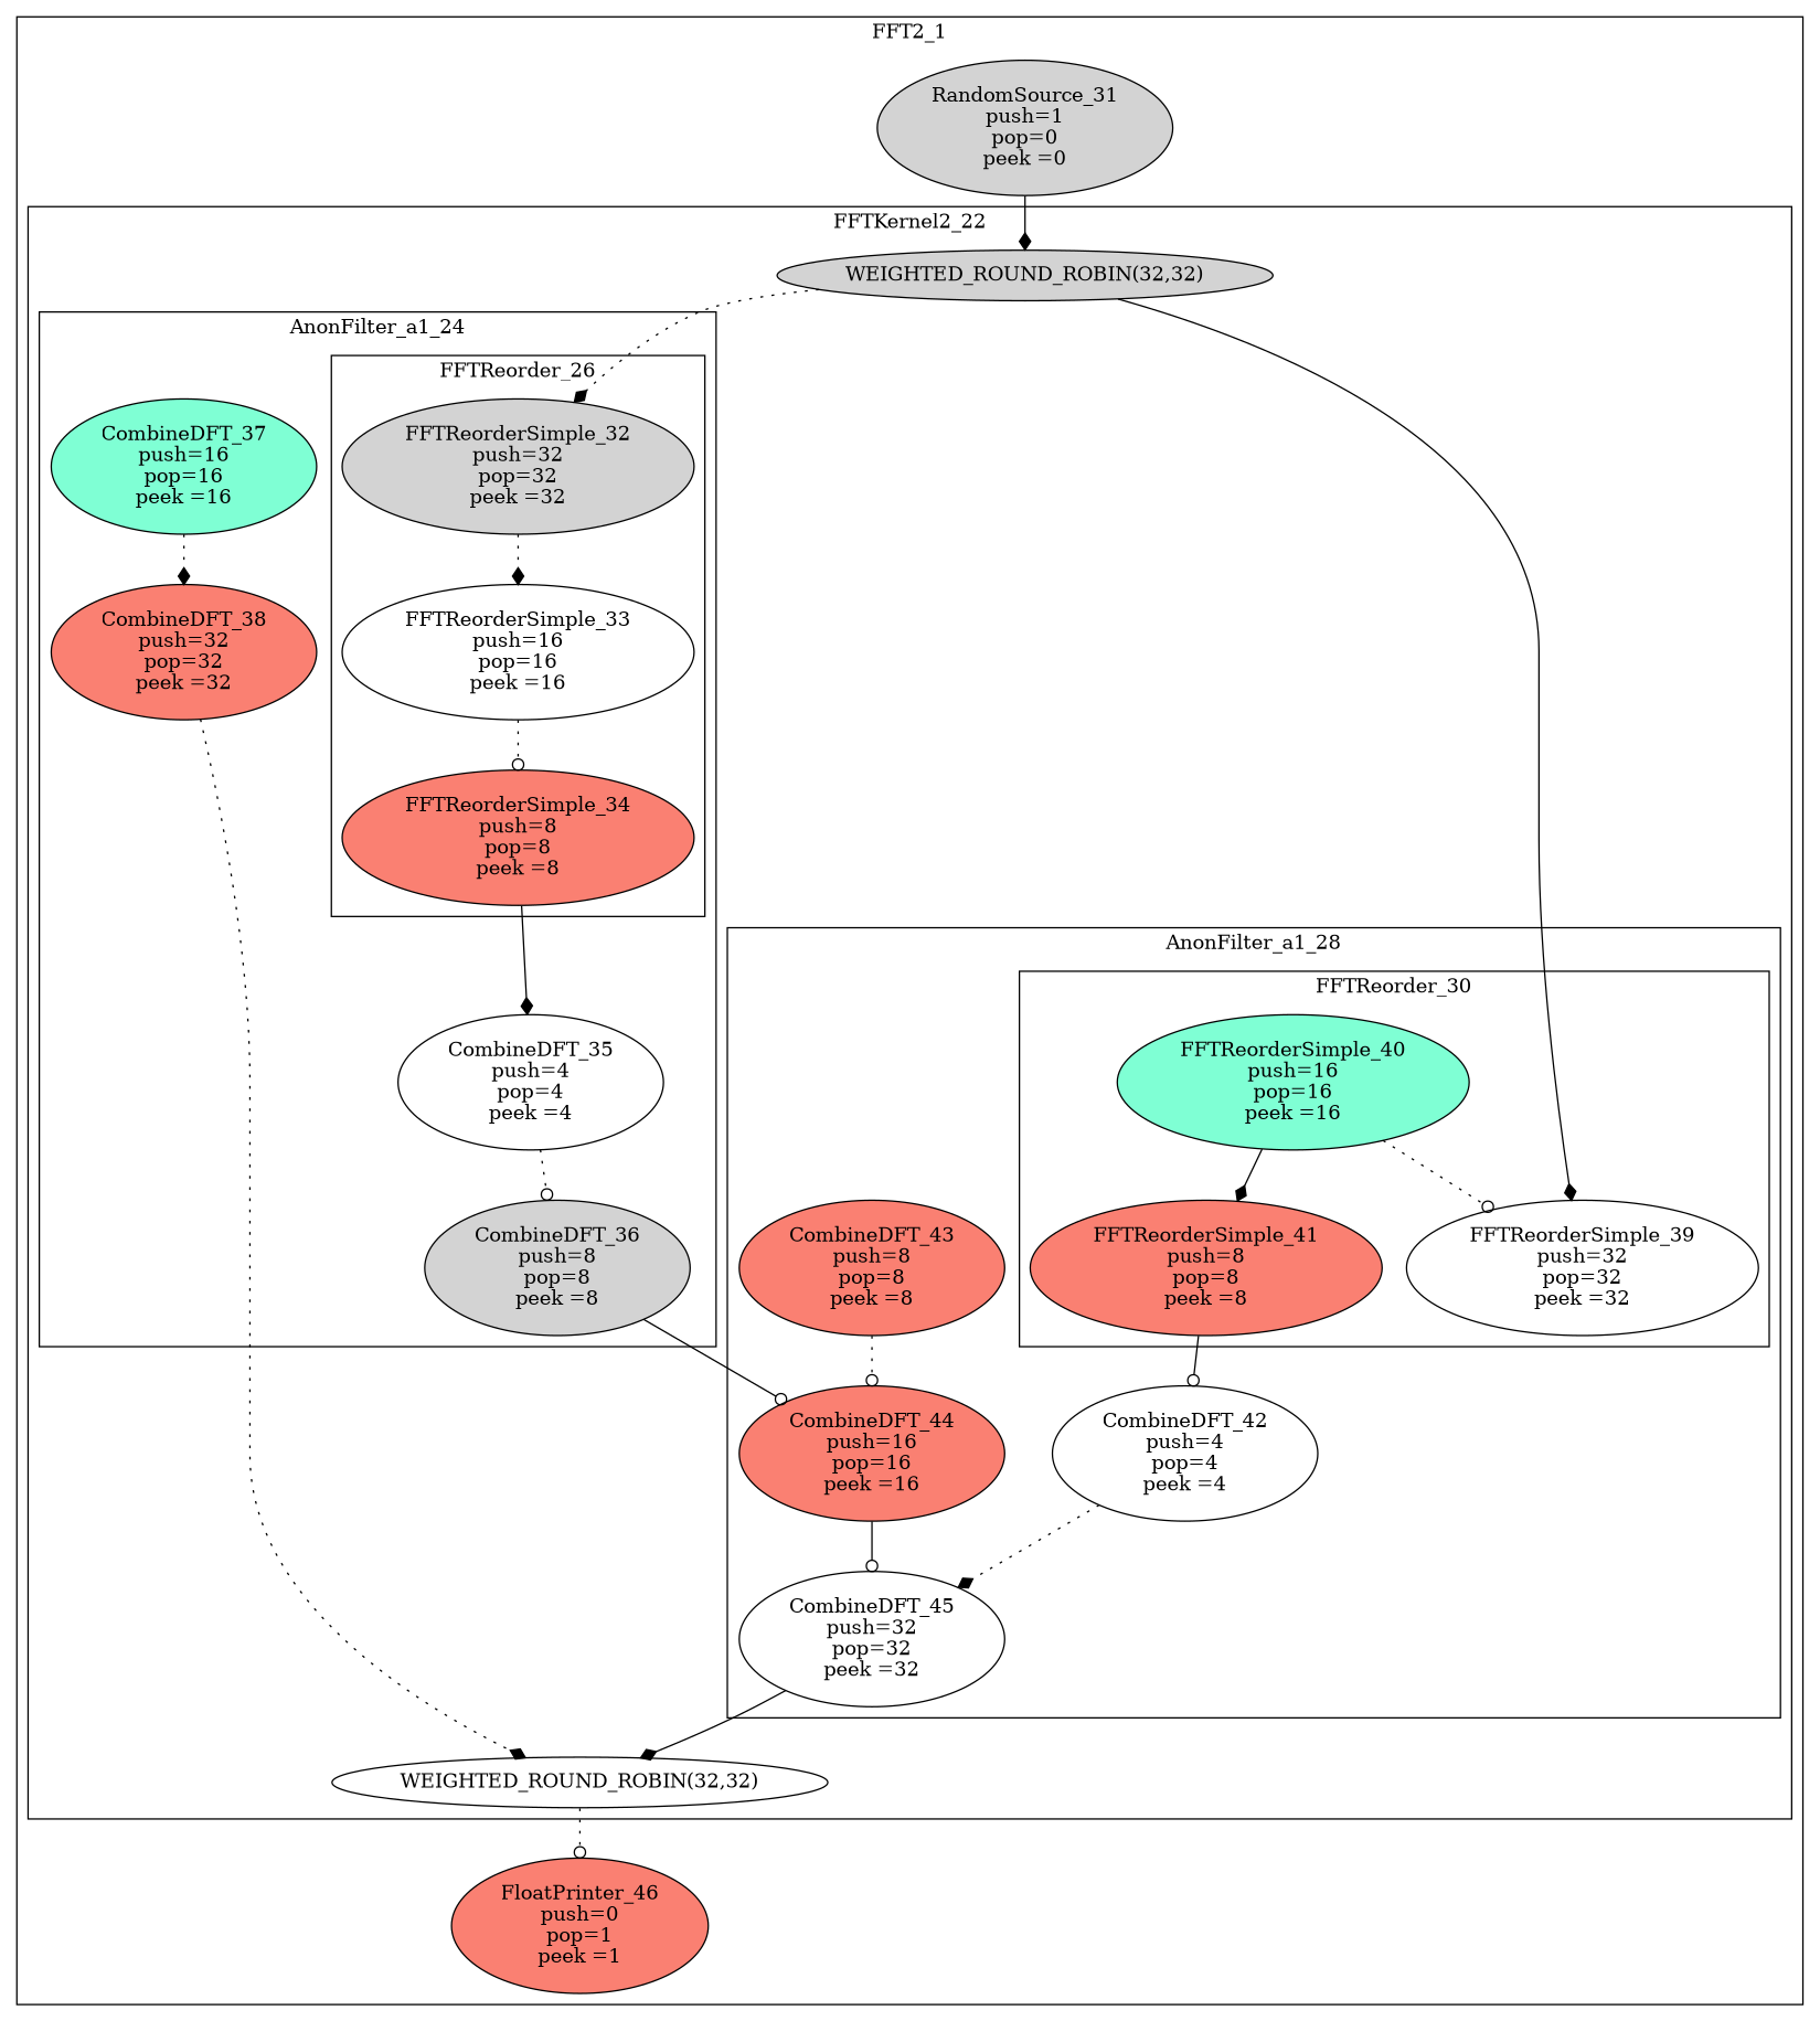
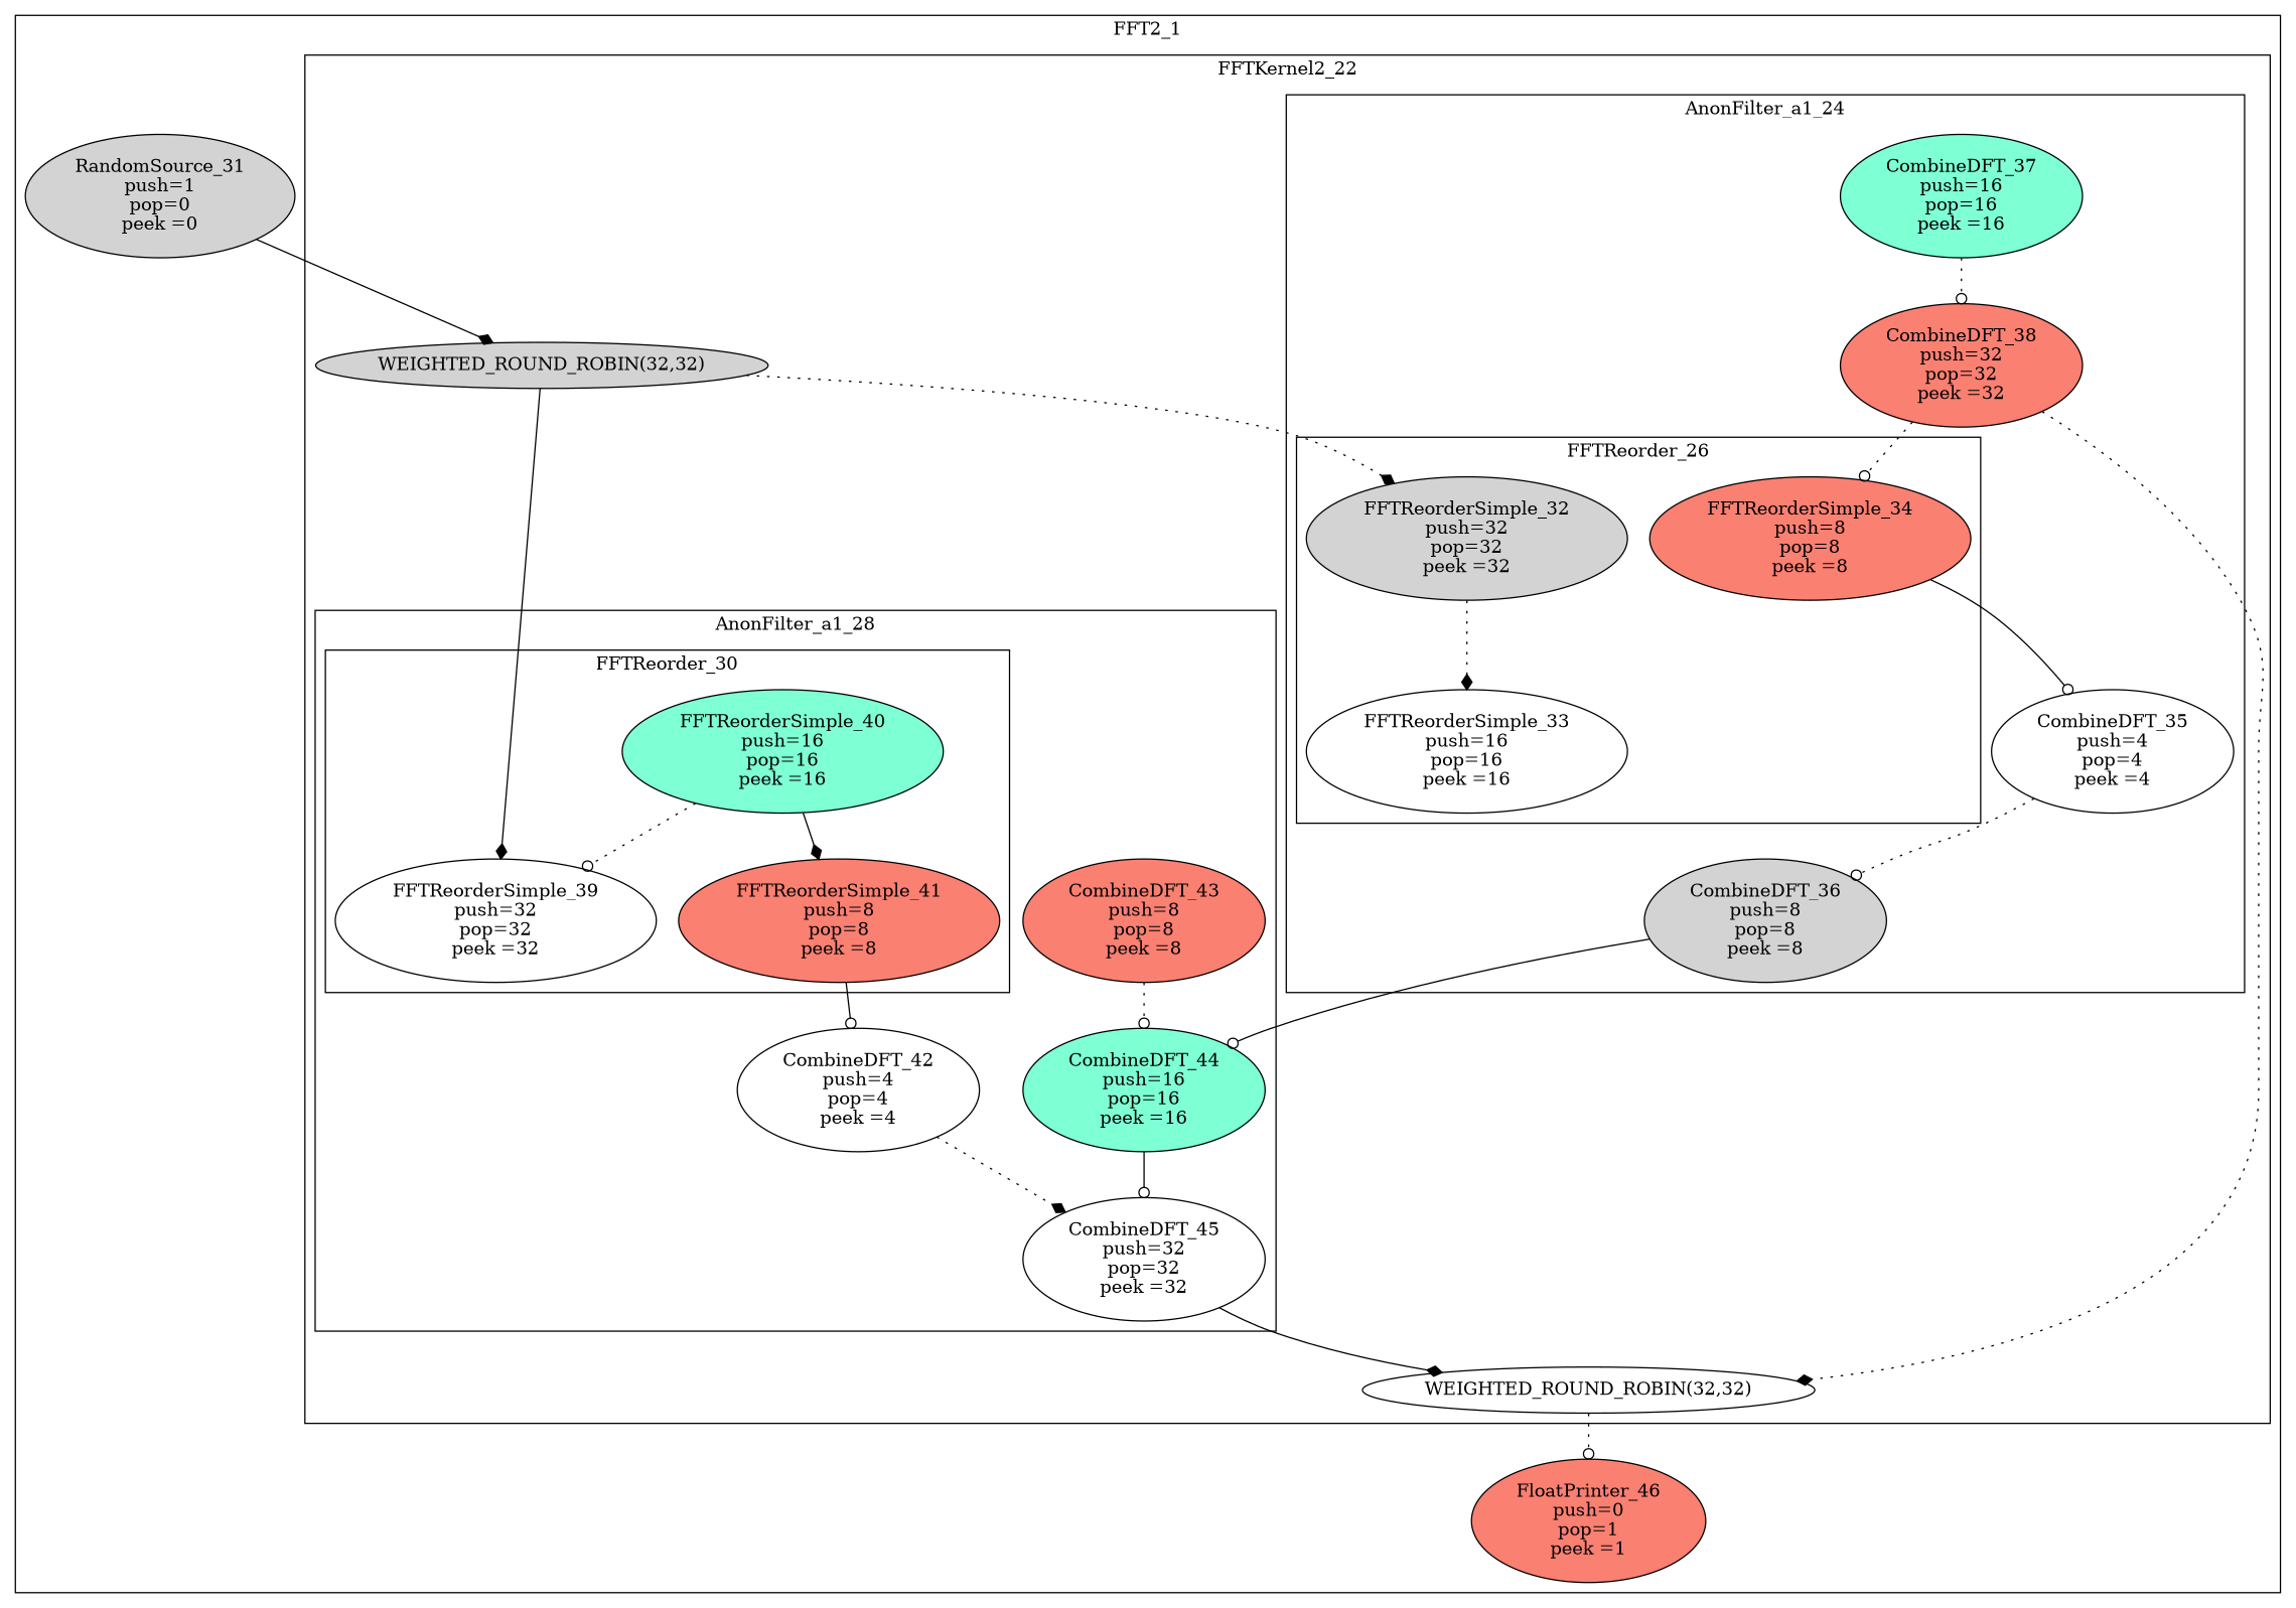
  digraph {
    node [fillcolor=white style=filled]
    edge [arrowhead=diamond style=dotted]
    n1 [fillcolor=lightgrey label="FFTReorderSimple_32\npush=32\npop=32\npeek =32"]
    n2 [label="FFTReorderSimple_33\npush=16\npop=16\npeek =16"]
    n3 [fillcolor=salmon label="FFTReorderSimple_34\npush=8\npop=8\npeek =8"]
    n4 [label="CombineDFT_35\npush=4\npop=4\npeek =4"]
    n5 [fillcolor=lightgrey label="CombineDFT_36\npush=8\npop=8\npeek =8"]
    n6 [fillcolor=aquamarine label="CombineDFT_37\npush=16\npop=16\npeek =16"]
    n7 [fillcolor=salmon label="CombineDFT_38\npush=32\npop=32\npeek =32"]
    n8 [label="FFTReorderSimple_39\npush=32\npop=32\npeek =32"]
    n9 [fillcolor=aquamarine label="FFTReorderSimple_40\npush=16\npop=16\npeek =16"]
    n10 [fillcolor=salmon label="FFTReorderSimple_41\npush=8\npop=8\npeek =8"]
    n11 [label="CombineDFT_42\npush=4\npop=4\npeek =4"]
    n12 [fillcolor=salmon label="CombineDFT_43\npush=8\npop=8\npeek =8"]
-   n13 [fillcolor=salmon label="CombineDFT_44\npush=16\npop=16\npeek =16"]
+   n13 [fillcolor=aquamarine label="CombineDFT_44\npush=16\npop=16\npeek =16"]
    n14 [label="CombineDFT_45\npush=32\npop=32\npeek =32"]
    n15 [fillcolor=lightgrey label="WEIGHTED_ROUND_ROBIN(32,32)"]
    n16 [label="WEIGHTED_ROUND_ROBIN(32,32)"]
    n17 [fillcolor=lightgrey label="RandomSource_31\npush=1\npop=0\npeek =0"]
    n18 [fillcolor=salmon label="FloatPrinter_46\npush=0\npop=1\npeek =1"]
    subgraph cluster_1 {
      label=FFT2_1
      n17
      n18
      subgraph cluster_2 {
        label=FFTKernel2_22
        n15
        n16
        subgraph cluster_3 {
          label=AnonFilter_a1_24
          n4
          n5
          n6
          n7
          subgraph cluster_4 {
            label=FFTReorder_26
            n1
            n2
            n3
          }
        }
        subgraph cluster_5 {
          label=AnonFilter_a1_28
          n11
          n12
          n13
          n14
          subgraph cluster_6 {
            label=FFTReorder_30
            n8
            n9
            n10
          }
        }
      }
    }
    n1 -> n2
-   n2 -> n3 [arrowhead=odot]
-   n3 -> n4 [style=solid]
+   n7 -> n3 [arrowhead=odot]
+   n3 -> n4 [arrowhead=odot style=solid]
    n4 -> n5 [arrowhead=odot]
    n5 -> n13 [arrowhead=odot style=solid]
-   n6 -> n7
+   n6 -> n7 [arrowhead=odot]
    n7 -> n16
    n9 -> n8 [arrowhead=odot]
    n9 -> n10 [style=solid]
    n10 -> n11 [arrowhead=odot style=solid]
    n11 -> n14
    n12 -> n13 [arrowhead=odot]
    n13 -> n14 [arrowhead=odot style=solid]
    n14 -> n16 [style=solid]
    n15 -> n1
    n15 -> n8 [style=solid]
    n16 -> n18 [arrowhead=odot]
    n17 -> n15 [style=solid]
  }
